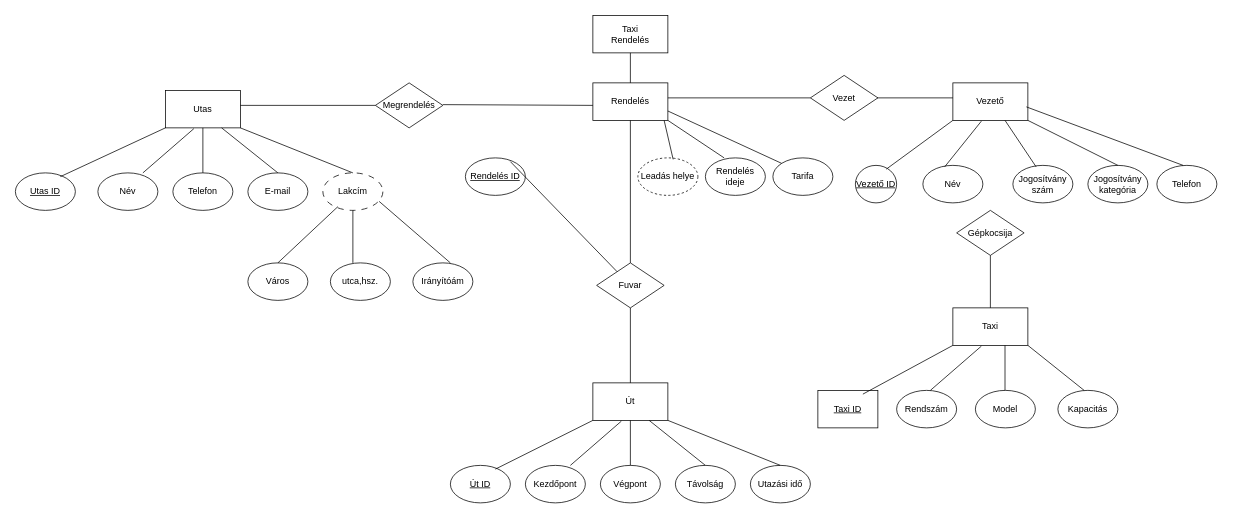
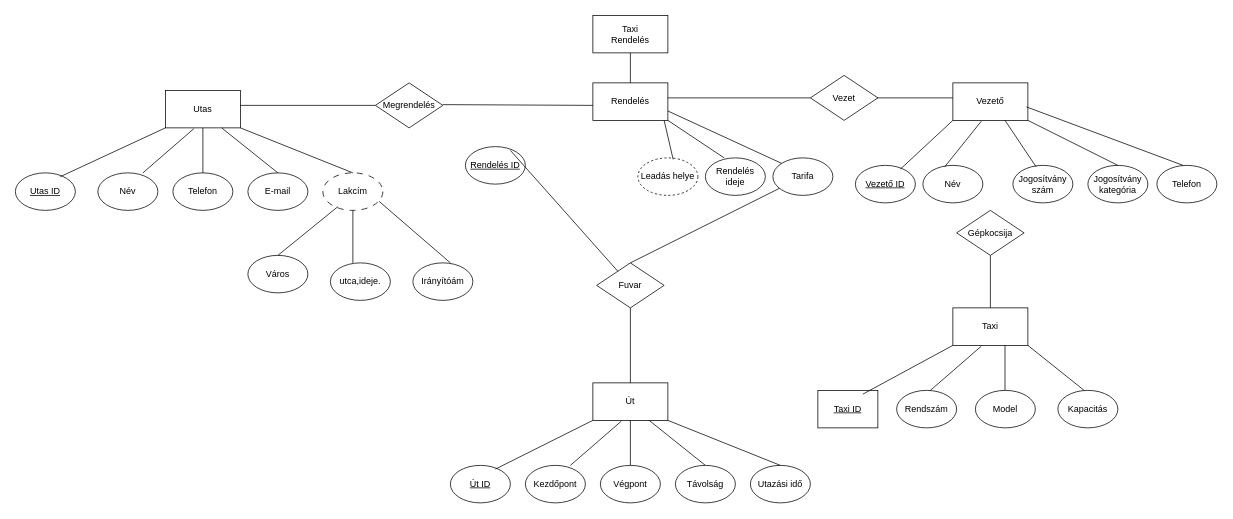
  <mxCell id="0" />
  <mxCell id="1" parent="0" />
  <mxCell id="2" value="Taxi&lt;div&gt;Rendelés&lt;/div&gt;" style="rounded=0;whiteSpace=wrap;html=1;" vertex="1" parent="1"><mxGeometry x="790" y="20" width="100" height="50" as="geometry" /></mxCell>
  <mxCell id="3" value="Rendelés" style="rounded=0;whiteSpace=wrap;html=1;" vertex="1" parent="1"><mxGeometry x="790" y="110" width="100" height="50" as="geometry" /></mxCell>
  <mxCell id="4" value="Utas" style="rounded=0;whiteSpace=wrap;html=1;" vertex="1" parent="1"><mxGeometry x="220" y="120" width="100" height="50" as="geometry" /></mxCell>
  <mxCell id="5" value="Megrendelés" style="rhombus;whiteSpace=wrap;html=1;" vertex="1" parent="1"><mxGeometry x="500" y="110" width="90" height="60" as="geometry" /></mxCell>
  <mxCell id="6" value="Fuvar" style="rhombus;whiteSpace=wrap;html=1;" vertex="1" parent="1"><mxGeometry x="795" y="350" width="90" height="60" as="geometry" /></mxCell>
  <mxCell id="7" value="Vezet" style="rhombus;whiteSpace=wrap;html=1;" vertex="1" parent="1"><mxGeometry x="1080" y="100" width="90" height="60" as="geometry" /></mxCell>
  <mxCell id="8" value="Út" style="rounded=0;whiteSpace=wrap;html=1;" vertex="1" parent="1"><mxGeometry x="790" y="510" width="100" height="50" as="geometry" /></mxCell>
  <mxCell id="9" value="Vezető" style="rounded=0;whiteSpace=wrap;html=1;" vertex="1" parent="1"><mxGeometry x="1270" y="110" width="100" height="50" as="geometry" /></mxCell>
  <mxCell id="10" value="Taxi" style="rounded=0;whiteSpace=wrap;html=1;" vertex="1" parent="1"><mxGeometry x="1270" y="410" width="100" height="50" as="geometry" /></mxCell>
  <mxCell id="11" value="Gépkocsija" style="rhombus;whiteSpace=wrap;html=1;" vertex="1" parent="1"><mxGeometry x="1275" y="280" width="90" height="60" as="geometry" /></mxCell>
  <mxCell id="12" value="" style="endArrow=none;html=1;rounded=0;exitX=0.5;exitY=0;exitDx=0;exitDy=0;" edge="1" parent="1" source="3"><mxGeometry width="50" height="50" relative="1" as="geometry"><mxPoint x="790" y="120" as="sourcePoint" /><mxPoint x="840" y="70" as="targetPoint" /></mxGeometry></mxCell>
  <mxCell id="13" value="" style="endArrow=none;html=1;rounded=0;" edge="1" parent="1"><mxGeometry width="50" height="50" relative="1" as="geometry"><mxPoint x="590" y="139" as="sourcePoint" /><mxPoint x="790" y="140" as="targetPoint" /></mxGeometry></mxCell>
  <mxCell id="14" value="" style="endArrow=none;html=1;rounded=0;entryX=0;entryY=0.5;entryDx=0;entryDy=0;" edge="1" parent="1" target="5"><mxGeometry width="50" height="50" relative="1" as="geometry"><mxPoint x="320" y="140" as="sourcePoint" /><mxPoint x="420" y="137.5" as="targetPoint" /></mxGeometry></mxCell>
  <mxCell id="15" value="" style="endArrow=none;html=1;rounded=0;entryX=0;entryY=0.5;entryDx=0;entryDy=0;" edge="1" parent="1" target="7"><mxGeometry width="50" height="50" relative="1" as="geometry"><mxPoint x="890" y="130" as="sourcePoint" /><mxPoint x="1060" y="129.5" as="targetPoint" /></mxGeometry></mxCell>
- <mxCell id="16" value="" style="endArrow=none;html=1;rounded=0;entryX=0.5;entryY=1;entryDx=0;entryDy=0;exitX=0.5;exitY=0;exitDx=0;exitDy=0;" edge="1" parent="1" source="6" target="3"><mxGeometry width="50" height="50" relative="1" as="geometry"><mxPoint x="840" y="350" as="sourcePoint" /><mxPoint x="840" y="260" as="targetPoint" /></mxGeometry></mxCell>
+ <mxCell id="16" value="" style="endArrow=none;html=1;rounded=0;exitX=0.5;exitY=0;exitDx=0;exitDy=0;" edge="1" parent="1" source="6" target="70"><mxGeometry width="50" height="50" relative="1" as="geometry"><mxPoint x="840" y="350" as="sourcePoint" /><mxPoint x="840" y="260" as="targetPoint" /></mxGeometry></mxCell>
  <mxCell id="17" value="" style="endArrow=none;html=1;rounded=0;exitX=0.1;exitY=0.4;exitDx=0;exitDy=0;exitPerimeter=0;" edge="1" parent="1"><mxGeometry width="50" height="50" relative="1" as="geometry"><mxPoint x="1169" y="130" as="sourcePoint" /><mxPoint x="1270" y="130" as="targetPoint" /></mxGeometry></mxCell>
  <mxCell id="18" value="" style="endArrow=none;html=1;rounded=0;exitX=0.5;exitY=0;exitDx=0;exitDy=0;" edge="1" parent="1" source="8"><mxGeometry width="50" height="50" relative="1" as="geometry"><mxPoint x="790" y="460" as="sourcePoint" /><mxPoint x="840" y="410" as="targetPoint" /></mxGeometry></mxCell>
  <mxCell id="19" value="" style="endArrow=none;html=1;rounded=0;exitX=0.5;exitY=0;exitDx=0;exitDy=0;" edge="1" parent="1" source="10"><mxGeometry width="50" height="50" relative="1" as="geometry"><mxPoint x="1270" y="370" as="sourcePoint" /><mxPoint x="1320" y="340" as="targetPoint" /></mxGeometry></mxCell>
  <mxCell id="20" value="&lt;u&gt;Utas ID&lt;/u&gt;" style="ellipse;whiteSpace=wrap;html=1;" vertex="1" parent="1"><mxGeometry x="20" y="230" width="80" height="50" as="geometry" /></mxCell>
  <mxCell id="21" value="Lakcím" style="ellipse;whiteSpace=wrap;html=1;dashed=1;dashPattern=8 8;" vertex="1" parent="1"><mxGeometry x="430" y="230" width="80" height="50" as="geometry" /></mxCell>
  <mxCell id="22" value="Név" style="ellipse;whiteSpace=wrap;html=1;" vertex="1" parent="1"><mxGeometry x="130" y="230" width="80" height="50" as="geometry" /></mxCell>
  <mxCell id="23" value="Telefon" style="ellipse;whiteSpace=wrap;html=1;" vertex="1" parent="1"><mxGeometry x="230" y="230" width="80" height="50" as="geometry" /></mxCell>
  <mxCell id="24" value="E-mail" style="ellipse;whiteSpace=wrap;html=1;" vertex="1" parent="1"><mxGeometry x="330" y="230" width="80" height="50" as="geometry" /></mxCell>
  <mxCell id="25" value="Irányítóám" style="ellipse;whiteSpace=wrap;html=1;" vertex="1" parent="1"><mxGeometry x="550" y="350" width="80" height="50" as="geometry" /></mxCell>
- <mxCell id="26" value="utca,hsz." style="ellipse;whiteSpace=wrap;html=1;" vertex="1" parent="1"><mxGeometry x="440" y="350" width="80" height="50" as="geometry" /></mxCell>
- <mxCell id="27" value="Város" style="ellipse;whiteSpace=wrap;html=1;" vertex="1" parent="1"><mxGeometry x="330" y="350" width="80" height="50" as="geometry" /></mxCell>
+ <mxCell id="26" value="utca,ideje." style="ellipse;whiteSpace=wrap;html=1;" vertex="1" parent="1"><mxGeometry x="440" y="350" width="80" height="50" as="geometry" /></mxCell>
+ <mxCell id="27" value="Város" style="ellipse;whiteSpace=wrap;html=1;" vertex="1" parent="1"><mxGeometry x="330" y="340" width="80" height="50" as="geometry" /></mxCell>
  <mxCell id="28" value="" style="endArrow=none;html=1;rounded=0;exitX=0.75;exitY=0.1;exitDx=0;exitDy=0;exitPerimeter=0;" edge="1" parent="1" source="20"><mxGeometry width="50" height="50" relative="1" as="geometry"><mxPoint x="170" y="220" as="sourcePoint" /><mxPoint x="220" y="170" as="targetPoint" /></mxGeometry></mxCell>
  <mxCell id="29" value="" style="endArrow=none;html=1;rounded=0;entryX=0.38;entryY=1.02;entryDx=0;entryDy=0;entryPerimeter=0;" edge="1" parent="1" target="4"><mxGeometry width="50" height="50" relative="1" as="geometry"><mxPoint x="190" y="230" as="sourcePoint" /><mxPoint x="240" y="180" as="targetPoint" /></mxGeometry></mxCell>
  <mxCell id="30" value="" style="endArrow=none;html=1;rounded=0;entryX=0.5;entryY=1;entryDx=0;entryDy=0;" edge="1" parent="1" target="4"><mxGeometry width="50" height="50" relative="1" as="geometry"><mxPoint x="270" y="230" as="sourcePoint" /><mxPoint x="320" y="180" as="targetPoint" /></mxGeometry></mxCell>
  <mxCell id="31" value="" style="endArrow=none;html=1;rounded=0;entryX=0.75;entryY=1;entryDx=0;entryDy=0;" edge="1" parent="1" target="4"><mxGeometry width="50" height="50" relative="1" as="geometry"><mxPoint x="370" y="230" as="sourcePoint" /><mxPoint x="420" y="180" as="targetPoint" /></mxGeometry></mxCell>
  <mxCell id="32" value="" style="endArrow=none;html=1;rounded=0;entryX=1;entryY=1;entryDx=0;entryDy=0;" edge="1" parent="1" target="4"><mxGeometry width="50" height="50" relative="1" as="geometry"><mxPoint x="470" y="230" as="sourcePoint" /><mxPoint x="520" y="180" as="targetPoint" /></mxGeometry></mxCell>
  <mxCell id="33" value="" style="endArrow=none;html=1;rounded=0;exitX=0.5;exitY=0;exitDx=0;exitDy=0;" edge="1" parent="1" source="27"><mxGeometry width="50" height="50" relative="1" as="geometry"><mxPoint x="400" y="325" as="sourcePoint" /><mxPoint x="450" y="275" as="targetPoint" /></mxGeometry></mxCell>
  <mxCell id="34" value="" style="endArrow=none;html=1;rounded=0;entryX=0.5;entryY=1;entryDx=0;entryDy=0;" edge="1" parent="1" target="21"><mxGeometry width="50" height="50" relative="1" as="geometry"><mxPoint x="470" y="350" as="sourcePoint" /><mxPoint x="520" y="300" as="targetPoint" /></mxGeometry></mxCell>
  <mxCell id="35" value="" style="endArrow=none;html=1;rounded=0;entryX=0.938;entryY=0.76;entryDx=0;entryDy=0;entryPerimeter=0;" edge="1" parent="1" target="21"><mxGeometry width="50" height="50" relative="1" as="geometry"><mxPoint x="600" y="350" as="sourcePoint" /><mxPoint x="650" y="300" as="targetPoint" /></mxGeometry></mxCell>
  <mxCell id="36" value="&lt;u&gt;Út ID&lt;/u&gt;" style="ellipse;whiteSpace=wrap;html=1;" vertex="1" parent="1"><mxGeometry x="600" y="620" width="80" height="50" as="geometry" /></mxCell>
  <mxCell id="37" value="Utazási idő" style="ellipse;whiteSpace=wrap;html=1;" vertex="1" parent="1"><mxGeometry x="1000" y="620" width="80" height="50" as="geometry" /></mxCell>
  <mxCell id="38" value="Kezdőpont" style="ellipse;whiteSpace=wrap;html=1;" vertex="1" parent="1"><mxGeometry x="700" y="620" width="80" height="50" as="geometry" /></mxCell>
  <mxCell id="39" value="Végpont" style="ellipse;whiteSpace=wrap;html=1;" vertex="1" parent="1"><mxGeometry x="800" y="620" width="80" height="50" as="geometry" /></mxCell>
  <mxCell id="40" value="Távolság" style="ellipse;whiteSpace=wrap;html=1;" vertex="1" parent="1"><mxGeometry x="900" y="620" width="80" height="50" as="geometry" /></mxCell>
  <mxCell id="41" value="" style="endArrow=none;html=1;rounded=0;exitX=0.75;exitY=0.1;exitDx=0;exitDy=0;exitPerimeter=0;" edge="1" parent="1" source="36"><mxGeometry width="50" height="50" relative="1" as="geometry"><mxPoint x="740" y="610" as="sourcePoint" /><mxPoint x="790" y="560" as="targetPoint" /></mxGeometry></mxCell>
  <mxCell id="42" value="" style="endArrow=none;html=1;rounded=0;entryX=0.38;entryY=1.02;entryDx=0;entryDy=0;entryPerimeter=0;" edge="1" parent="1"><mxGeometry width="50" height="50" relative="1" as="geometry"><mxPoint x="760" y="620" as="sourcePoint" /><mxPoint x="828" y="561" as="targetPoint" /></mxGeometry></mxCell>
  <mxCell id="43" value="" style="endArrow=none;html=1;rounded=0;entryX=0.5;entryY=1;entryDx=0;entryDy=0;" edge="1" parent="1"><mxGeometry width="50" height="50" relative="1" as="geometry"><mxPoint x="840" y="620" as="sourcePoint" /><mxPoint x="840" y="560" as="targetPoint" /></mxGeometry></mxCell>
  <mxCell id="44" value="" style="endArrow=none;html=1;rounded=0;entryX=0.75;entryY=1;entryDx=0;entryDy=0;" edge="1" parent="1"><mxGeometry width="50" height="50" relative="1" as="geometry"><mxPoint x="940" y="620" as="sourcePoint" /><mxPoint x="865" y="560" as="targetPoint" /></mxGeometry></mxCell>
  <mxCell id="45" value="" style="endArrow=none;html=1;rounded=0;entryX=1;entryY=1;entryDx=0;entryDy=0;" edge="1" parent="1"><mxGeometry width="50" height="50" relative="1" as="geometry"><mxPoint x="1040" y="620" as="sourcePoint" /><mxPoint x="890" y="560" as="targetPoint" /></mxGeometry></mxCell>
  <mxCell id="46" value="&lt;u&gt;Taxi ID&lt;/u&gt;" style="whiteSpace=wrap;html=1;rounded=0;" vertex="1" parent="1"><mxGeometry x="1090" y="520" width="80" height="50" as="geometry" /></mxCell>
  <mxCell id="47" value="Rendszám" style="ellipse;whiteSpace=wrap;html=1;" vertex="1" parent="1"><mxGeometry x="1195" y="520" width="80" height="50" as="geometry" /></mxCell>
  <mxCell id="48" value="Model" style="ellipse;whiteSpace=wrap;html=1;" vertex="1" parent="1"><mxGeometry x="1300" y="520" width="80" height="50" as="geometry" /></mxCell>
  <mxCell id="49" value="Kapacitás" style="ellipse;whiteSpace=wrap;html=1;" vertex="1" parent="1"><mxGeometry x="1410" y="520" width="80" height="50" as="geometry" /></mxCell>
  <mxCell id="50" value="" style="endArrow=none;html=1;rounded=0;exitX=0.75;exitY=0.1;exitDx=0;exitDy=0;exitPerimeter=0;" edge="1" parent="1" source="46"><mxGeometry width="50" height="50" relative="1" as="geometry"><mxPoint x="1220" y="510" as="sourcePoint" /><mxPoint x="1270" y="460" as="targetPoint" /></mxGeometry></mxCell>
  <mxCell id="51" value="" style="endArrow=none;html=1;rounded=0;entryX=0.38;entryY=1.02;entryDx=0;entryDy=0;entryPerimeter=0;" edge="1" parent="1"><mxGeometry width="50" height="50" relative="1" as="geometry"><mxPoint x="1240" y="520" as="sourcePoint" /><mxPoint x="1308" y="461" as="targetPoint" /></mxGeometry></mxCell>
  <mxCell id="52" value="" style="endArrow=none;html=1;rounded=0;entryX=0.5;entryY=1;entryDx=0;entryDy=0;" edge="1" parent="1"><mxGeometry width="50" height="50" relative="1" as="geometry"><mxPoint x="1339.5" y="520" as="sourcePoint" /><mxPoint x="1339.5" y="460" as="targetPoint" /></mxGeometry></mxCell>
  <mxCell id="53" value="" style="endArrow=none;html=1;rounded=0;entryX=0.75;entryY=1;entryDx=0;entryDy=0;" edge="1" parent="1"><mxGeometry width="50" height="50" relative="1" as="geometry"><mxPoint x="1445" y="520" as="sourcePoint" /><mxPoint x="1370" y="460" as="targetPoint" /></mxGeometry></mxCell>
- <mxCell id="54" value="&lt;u&gt;Vezető ID&lt;/u&gt;" style="ellipse;whiteSpace=wrap;html=1;" vertex="1" parent="1"><mxGeometry x="1140" y="220" width="55" height="50" as="geometry" /></mxCell>
+ <mxCell id="54" value="&lt;u&gt;Vezető ID&lt;/u&gt;" style="ellipse;whiteSpace=wrap;html=1;" vertex="1" parent="1"><mxGeometry x="1140" y="220" width="80" height="50" as="geometry" /></mxCell>
  <mxCell id="55" value="Név" style="ellipse;whiteSpace=wrap;html=1;" vertex="1" parent="1"><mxGeometry x="1230" y="220" width="80" height="50" as="geometry" /></mxCell>
  <mxCell id="56" value="Jogosítvány szám" style="ellipse;whiteSpace=wrap;html=1;" vertex="1" parent="1"><mxGeometry x="1350" y="220" width="80" height="50" as="geometry" /></mxCell>
  <mxCell id="57" value="Jogosítvány kategória" style="ellipse;whiteSpace=wrap;html=1;" vertex="1" parent="1"><mxGeometry x="1450" y="220" width="80" height="50" as="geometry" /></mxCell>
  <mxCell id="58" value="" style="endArrow=none;html=1;rounded=0;exitX=0.75;exitY=0.1;exitDx=0;exitDy=0;exitPerimeter=0;" edge="1" parent="1" source="54"><mxGeometry width="50" height="50" relative="1" as="geometry"><mxPoint x="1220" y="210" as="sourcePoint" /><mxPoint x="1270" y="160" as="targetPoint" /></mxGeometry></mxCell>
  <mxCell id="59" value="" style="endArrow=none;html=1;rounded=0;entryX=0.38;entryY=1.02;entryDx=0;entryDy=0;entryPerimeter=0;exitX=0.363;exitY=0.04;exitDx=0;exitDy=0;exitPerimeter=0;" edge="1" parent="1" source="55"><mxGeometry width="50" height="50" relative="1" as="geometry"><mxPoint x="1240" y="220" as="sourcePoint" /><mxPoint x="1308" y="161" as="targetPoint" /></mxGeometry></mxCell>
  <mxCell id="60" value="" style="endArrow=none;html=1;rounded=0;entryX=0.5;entryY=1;entryDx=0;entryDy=0;exitX=0.388;exitY=0.04;exitDx=0;exitDy=0;exitPerimeter=0;" edge="1" parent="1" source="56"><mxGeometry width="50" height="50" relative="1" as="geometry"><mxPoint x="1339.5" y="220" as="sourcePoint" /><mxPoint x="1339.5" y="160" as="targetPoint" /></mxGeometry></mxCell>
  <mxCell id="61" value="" style="endArrow=none;html=1;rounded=0;entryX=0.75;entryY=1;entryDx=0;entryDy=0;exitX=0.5;exitY=0;exitDx=0;exitDy=0;" edge="1" parent="1" source="57"><mxGeometry width="50" height="50" relative="1" as="geometry"><mxPoint x="1445" y="220" as="sourcePoint" /><mxPoint x="1370" y="160" as="targetPoint" /></mxGeometry></mxCell>
  <mxCell id="62" value="Telefon" style="ellipse;whiteSpace=wrap;html=1;" vertex="1" parent="1"><mxGeometry x="1542" y="220" width="80" height="50" as="geometry" /></mxCell>
  <mxCell id="63" value="" style="endArrow=none;html=1;rounded=0;entryX=0.98;entryY=0.64;entryDx=0;entryDy=0;entryPerimeter=0;" edge="1" parent="1" target="9"><mxGeometry width="50" height="50" relative="1" as="geometry"><mxPoint x="1577" y="220" as="sourcePoint" /><mxPoint x="1358" y="125" as="targetPoint" /></mxGeometry></mxCell>
- <mxCell id="64" value="&lt;u&gt;Rendelés ID&lt;/u&gt;" style="ellipse;whiteSpace=wrap;html=1;" vertex="1" parent="1"><mxGeometry x="620" y="210" width="80" height="50" as="geometry" /></mxCell>
+ <mxCell id="64" value="&lt;u&gt;Rendelés ID&lt;/u&gt;" style="ellipse;whiteSpace=wrap;html=1;" vertex="1" parent="1"><mxGeometry x="620" y="195" width="80" height="50" as="geometry" /></mxCell>
  <mxCell id="65" value="Leadás helye" style="ellipse;whiteSpace=wrap;html=1;dashed=1;" vertex="1" parent="1"><mxGeometry x="850" y="210" width="80" height="50" as="geometry" /></mxCell>
  <mxCell id="66" value="Rendelés ideje" style="ellipse;whiteSpace=wrap;html=1;" vertex="1" parent="1"><mxGeometry x="940" y="210" width="80" height="50" as="geometry" /></mxCell>
  <mxCell id="67" value="" style="endArrow=none;html=1;rounded=0;exitX=0.75;exitY=0.1;exitDx=0;exitDy=0;exitPerimeter=0;" edge="1" parent="1" source="64" target="6"><mxGeometry width="50" height="50" relative="1" as="geometry"><mxPoint x="750" y="210" as="sourcePoint" /><mxPoint x="800" y="160" as="targetPoint" /></mxGeometry></mxCell>
  <mxCell id="68" value="" style="endArrow=none;html=1;rounded=0;entryX=0.5;entryY=1;entryDx=0;entryDy=0;exitX=0.588;exitY=0.04;exitDx=0;exitDy=0;exitPerimeter=0;" edge="1" parent="1" source="65"><mxGeometry width="50" height="50" relative="1" as="geometry"><mxPoint x="890" y="220" as="sourcePoint" /><mxPoint x="885" y="160" as="targetPoint" /></mxGeometry></mxCell>
  <mxCell id="69" value="" style="endArrow=none;html=1;rounded=0;entryX=1;entryY=1;entryDx=0;entryDy=0;" edge="1" parent="1" target="3"><mxGeometry width="50" height="50" relative="1" as="geometry"><mxPoint x="965" y="210" as="sourcePoint" /><mxPoint x="890" y="150" as="targetPoint" /></mxGeometry></mxCell>
  <mxCell id="70" value="Tarifa" style="ellipse;whiteSpace=wrap;html=1;" vertex="1" parent="1"><mxGeometry x="1030" y="210" width="80" height="50" as="geometry" /></mxCell>
  <mxCell id="71" value="" style="endArrow=none;html=1;rounded=0;entryX=1;entryY=0.75;entryDx=0;entryDy=0;exitX=0;exitY=0;exitDx=0;exitDy=0;" edge="1" parent="1" source="70" target="3"><mxGeometry width="50" height="50" relative="1" as="geometry"><mxPoint x="975" y="190" as="sourcePoint" /><mxPoint x="900" y="140" as="targetPoint" /></mxGeometry></mxCell>
